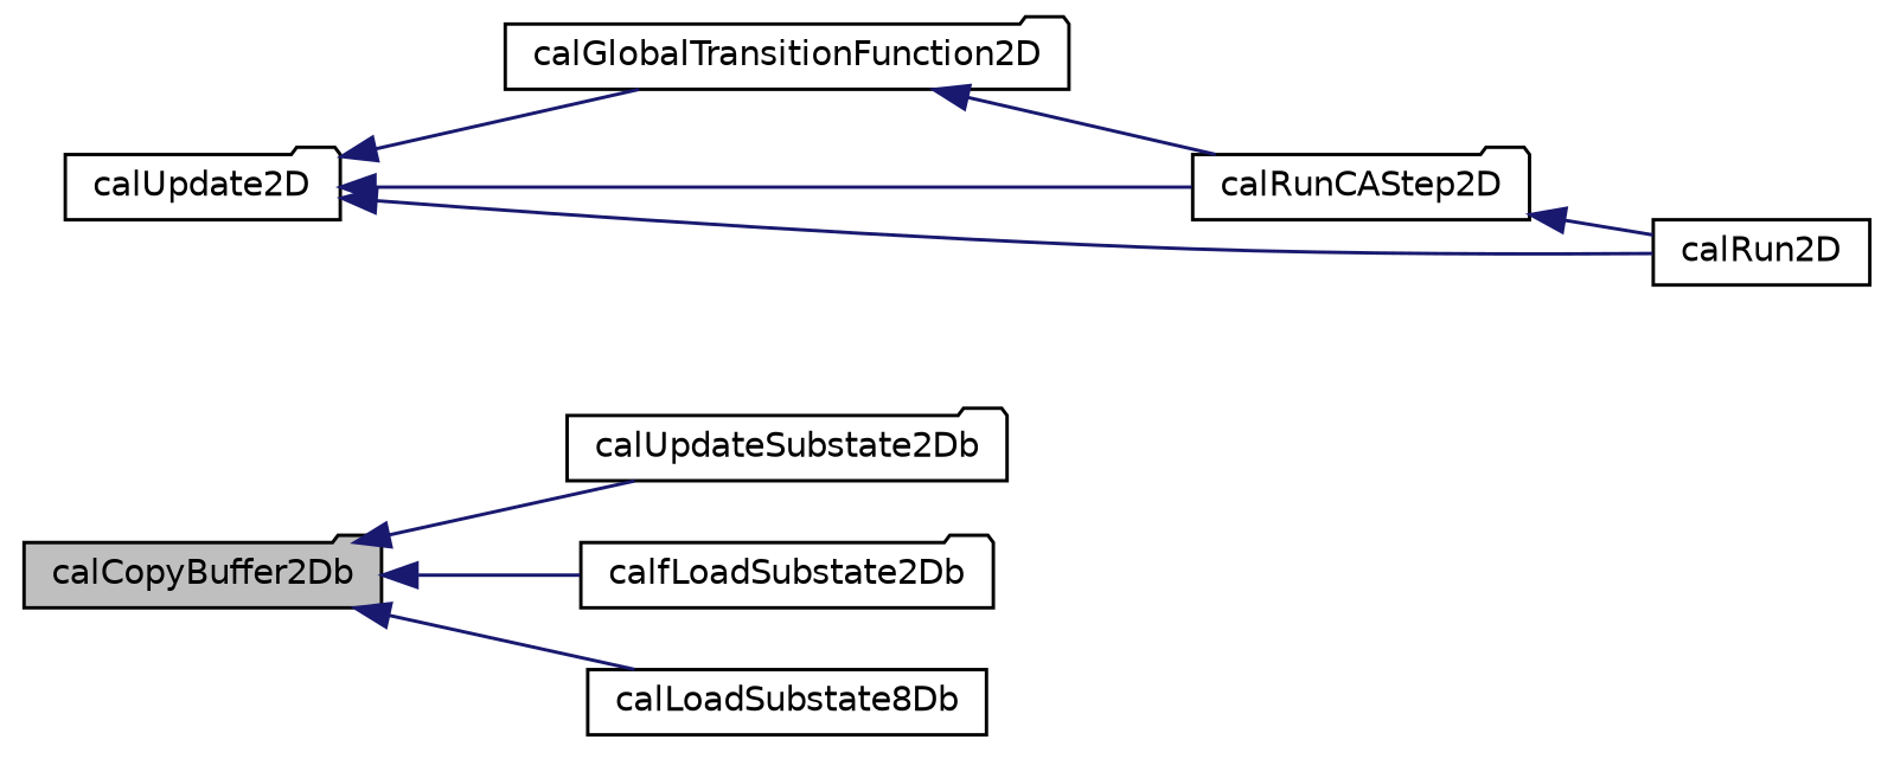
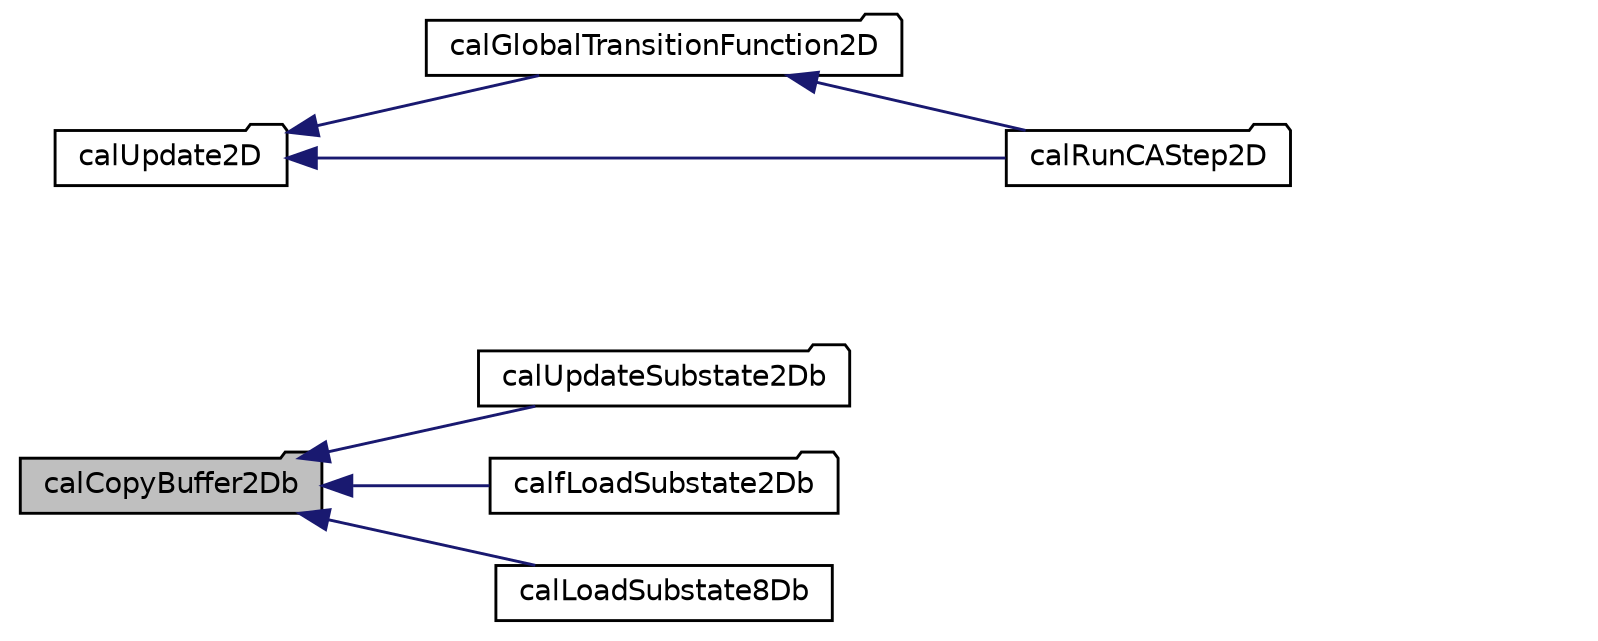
  digraph {
    rankdir=LR
    node [color=black fillcolor=white fontname=Helvetica fontsize=10 shape=folder style=filled]
    edge [color=midnightblue dir=back fontname=Helvetica fontsize=10 labelfontname=Helvetica labelfontsize=10 style=solid]
    n1 [fillcolor=grey75 fontcolor=black height=0.2 label=calCopyBuffer2Db width=0.4]
    n2 [height=0.2 label=calUpdateSubstate2Db width=0.4]
    n3 [height=0.2 label=calfLoadSubstate2Db width=0.4]
    n4 [height=0.2 label=calLoadSubstate8Db shape=box width=0.4]
    n5 [height=0.2 label=calUpdate2D width=0.4]
    n6 [height=0.2 label=calGlobalTransitionFunction2D width=0.4]
    n7 [height=0.2 label=calRunCAStep2D width=0.4]
-   n8 [height=0.2 label=calRun2D shape=box width=0.4]
    n1 -> n2
    n1 -> n3
    n1 -> n4
    n5 -> n6
    n5 -> n7
-   n5 -> n8
    n6 -> n7
-   n7 -> n8
  }
